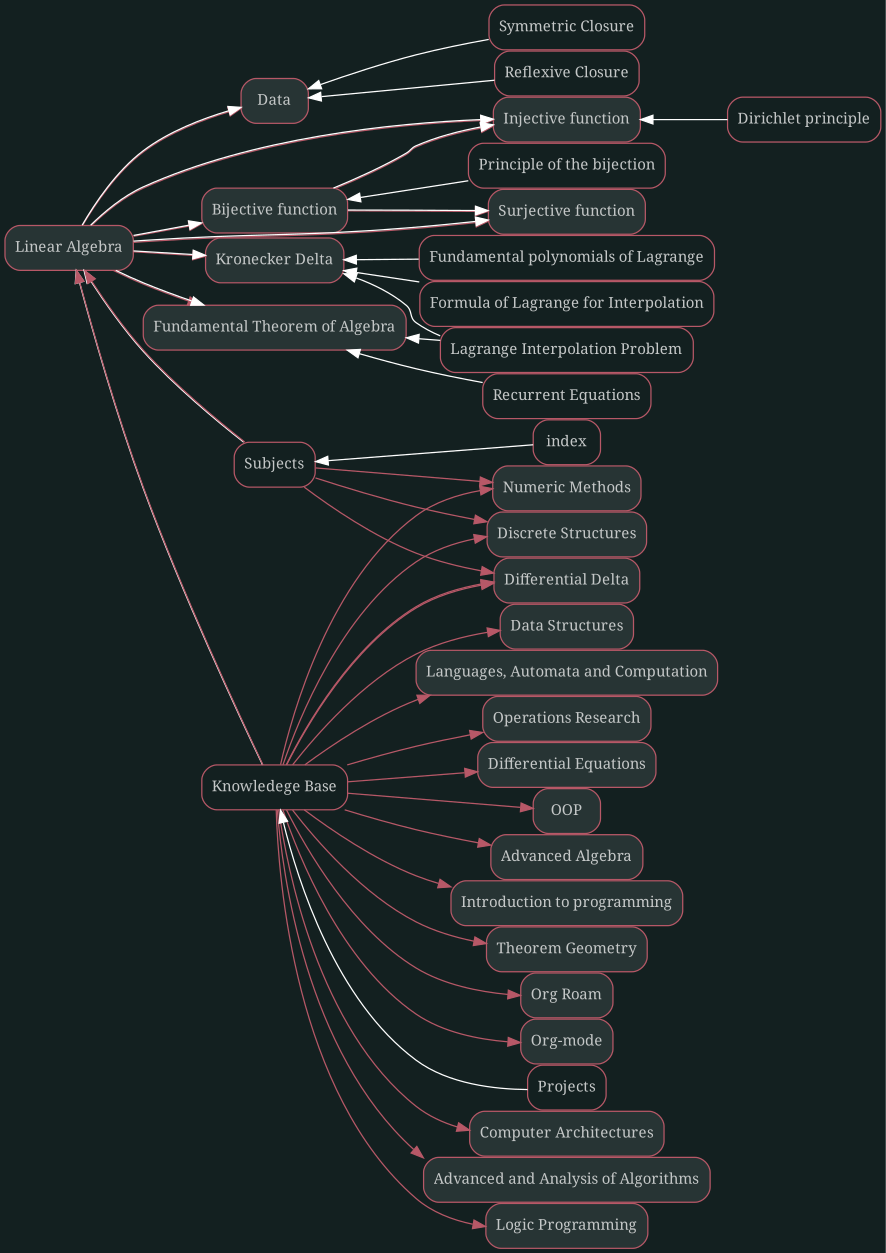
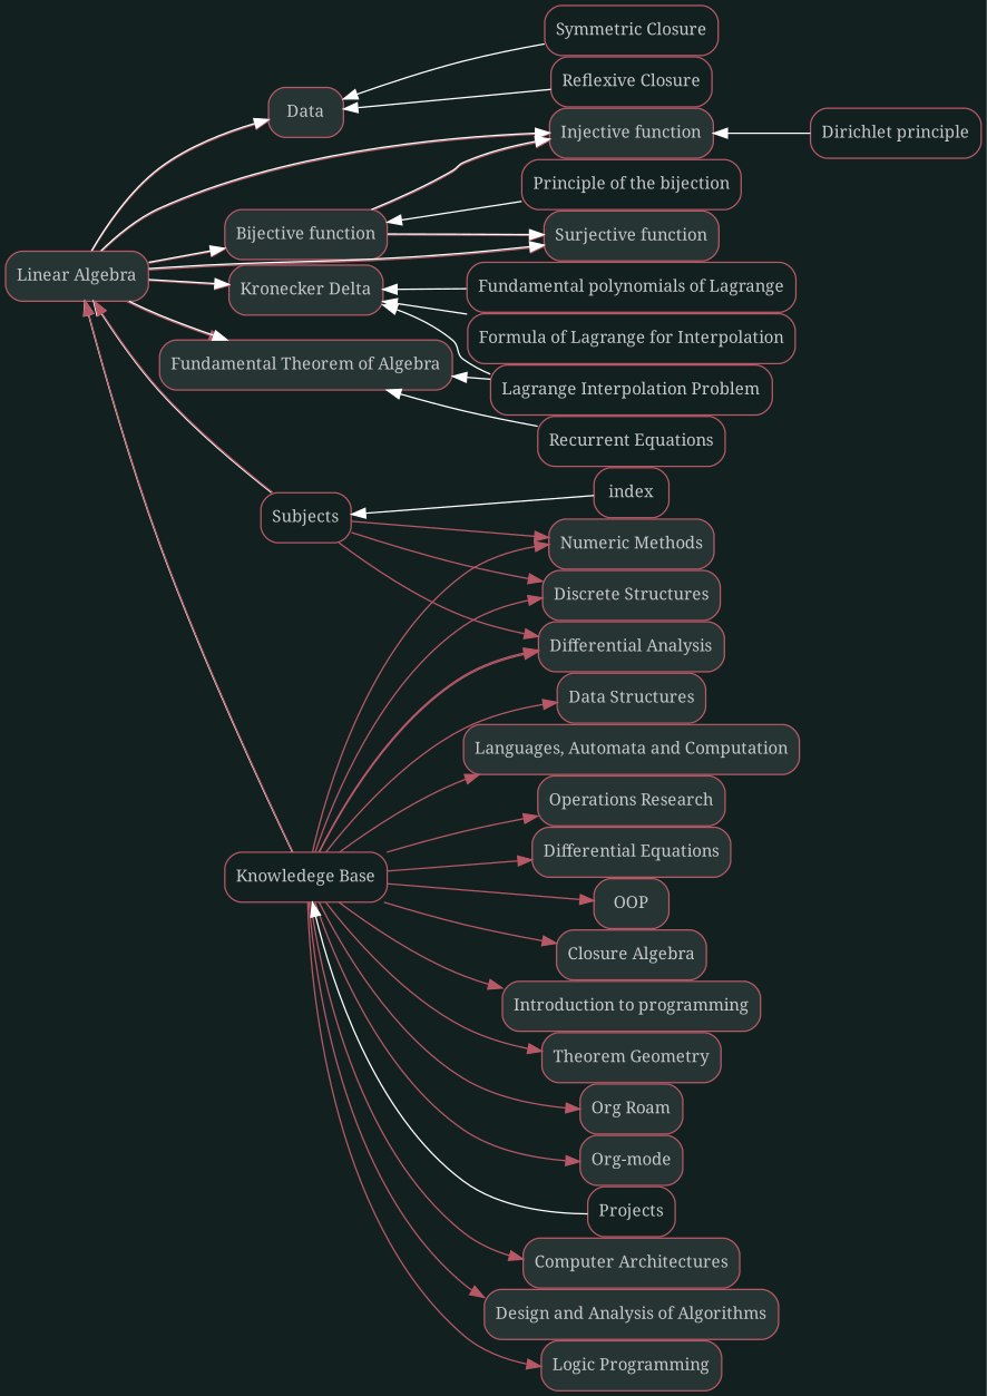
  digraph {
    bgcolor="#132020"
    fontname="Noto Serif"
    nodesep=0
    rankdir=LR
    ranksep=0
    node [color="#b75867" fillcolor="#273434" fontcolor="#c4c7c7" fontname="Noto Serif" fontsize="12px" labelfontname=sans shape=rectangle style="rounded,filled"]
    edge [color="#b75867" fontname="Noto Serif"]
    n1 [label="Linear Algebra"]
    n2 [label=Data]
    n3 [label="Bijective function"]
    n4 [label="Injective function"]
    n5 [label="Surjective function"]
    n6 [label="Kronecker Delta"]
    n7 [label="Fundamental Theorem of Algebra"]
    n8 [fillcolor="#FFFFFF" label=Subjects style=rounded]
    n9 [fillcolor="#FFFFFF" label="Knowledege Base" style=rounded]
    n10 [fillcolor="#FFFFFF" label="Reflexive Closure" style=rounded]
    n11 [fillcolor="#FFFFFF" label="Symmetric Closure" style=rounded]
    n12 [fillcolor="#FFFFFF" label="Principle of the bijection" style=rounded]
    n13 [fillcolor="#FFFFFF" label="Dirichlet principle" style=rounded]
    n14 [fillcolor="#FFFFFF" label="Formula of Lagrange for Interpolation" style=rounded]
    n15 [fillcolor="#FFFFFF" label="Fundamental polynomials of Lagrange" style=rounded]
    n16 [fillcolor="#FFFFFF" label="Lagrange Interpolation Problem" style=rounded]
    n17 [fillcolor="#FFFFFF" label="Recurrent Equations" style=rounded]
    n18 [label="Numeric Methods"]
    n19 [label="Discrete Structures"]
-   n20 [label="Differential Delta"]
+   n20 [label="Differential Analysis"]
    n21 [fillcolor="#FFFFFF" label=index style=rounded]
    n22 [label="Computer Architectures"]
-   n23 [label="Advanced and Analysis of Algorithms"]
+   n23 [label="Design and Analysis of Algorithms"]
    n24 [label="Logic Programming"]
    n25 [label="Data Structures"]
    n26 [label="Languages, Automata and Computation"]
    n27 [label="Operations Research"]
    n28 [label="Differential Equations"]
    n29 [label=OOP]
-   n30 [label="Advanced Algebra"]
+   n30 [label="Closure Algebra"]
    n31 [label="Introduction to programming"]
    n32 [label="Theorem Geometry"]
    n33 [label="Org Roam"]
    n34 [label="Org-mode"]
    n35 [fillcolor="#FFFFFF" label=Projects style=rounded]
    subgraph sub_1 {
      n1
      n2
      n3
      n4
      n5
      n6
      n7
    }
    subgraph sub_2 {
      n1
      n8
      n9
    }
    subgraph sub_3 {
    }
    subgraph sub_4 {
      n1
      n2
      n10
      n11
    }
    subgraph sub_5 {
      n3
      n4
      n5
    }
    subgraph sub_6 {
      n1
      n3
      n12
    }
    subgraph sub_7 {
    }
    subgraph sub_8 {
      n1
      n3
      n4
      n13
    }
    subgraph sub_9 {
    }
    subgraph sub_10 {
      n1
      n3
      n5
    }
    subgraph sub_11 {
    }
    subgraph sub_12 {
      n1
      n6
      n14
      n15
      n16
    }
    subgraph sub_13 {
    }
    subgraph sub_14 {
      n1
      n7
      n16
      n17
    }
    subgraph sub_15 {
      n1
      n8
      n18
      n19
      n20
    }
    subgraph sub_16 {
      n8
      n21
    }
    subgraph sub_17 {
      n1
      n9
      n18
      n19
      n20
      n22
      n23
      n24
      n25
      n26
      n27
      n28
      n29
      n30
      n31
      n32
      n33
      n34
    }
    subgraph sub_18 {
      n9
      n35
    }
    n1 -> n2
    n1 -> n3
    n1 -> n4
    n1 -> n5
    n1 -> n6
    n1 -> n7
    n1 -> n8 [color="#FFFFFF" dir=back]
    n1 -> n9 [color="#FFFFFF" dir=back]
    n2 -> n1 [color="#FFFFFF" dir=back]
    n2 -> n10 [color="#FFFFFF" dir=back]
    n2 -> n11 [color="#FFFFFF" dir=back]
    n3 -> n1 [color="#FFFFFF" dir=back]
    n3 -> n4
    n3 -> n5
    n3 -> n12 [color="#FFFFFF" dir=back]
    n4 -> n1 [color="#FFFFFF" dir=back]
    n4 -> n3 [color="#FFFFFF" dir=back]
    n4 -> n13 [color="#FFFFFF" dir=back]
    n5 -> n1 [color="#FFFFFF" dir=back]
    n5 -> n3 [color="#FFFFFF" dir=back]
    n6 -> n1 [color="#FFFFFF" dir=back]
    n6 -> n14 [color="#FFFFFF" dir=back]
    n6 -> n15 [color="#FFFFFF" dir=back]
    n6 -> n16 [color="#FFFFFF" dir=back]
    n7 -> n1 [color="#FFFFFF" dir=back]
    n7 -> n16 [color="#FFFFFF" dir=back]
    n7 -> n17 [color="#FFFFFF" dir=back]
    n8 -> n1
    n8 -> n18
    n8 -> n19
    n8 -> n20
    n8 -> n21 [color="#FFFFFF" dir=back]
    n9 -> n1
    n9 -> n18
    n9 -> n19
    n9 -> n20
    n9 -> n20
    n9 -> n22
    n9 -> n23
    n9 -> n24
    n9 -> n25
    n9 -> n26
    n9 -> n27
    n9 -> n28
    n9 -> n29
    n9 -> n30
    n9 -> n31
    n9 -> n32
    n9 -> n33
    n9 -> n34
    n9 -> n35 [color="#FFFFFF" dir=back]
  }
